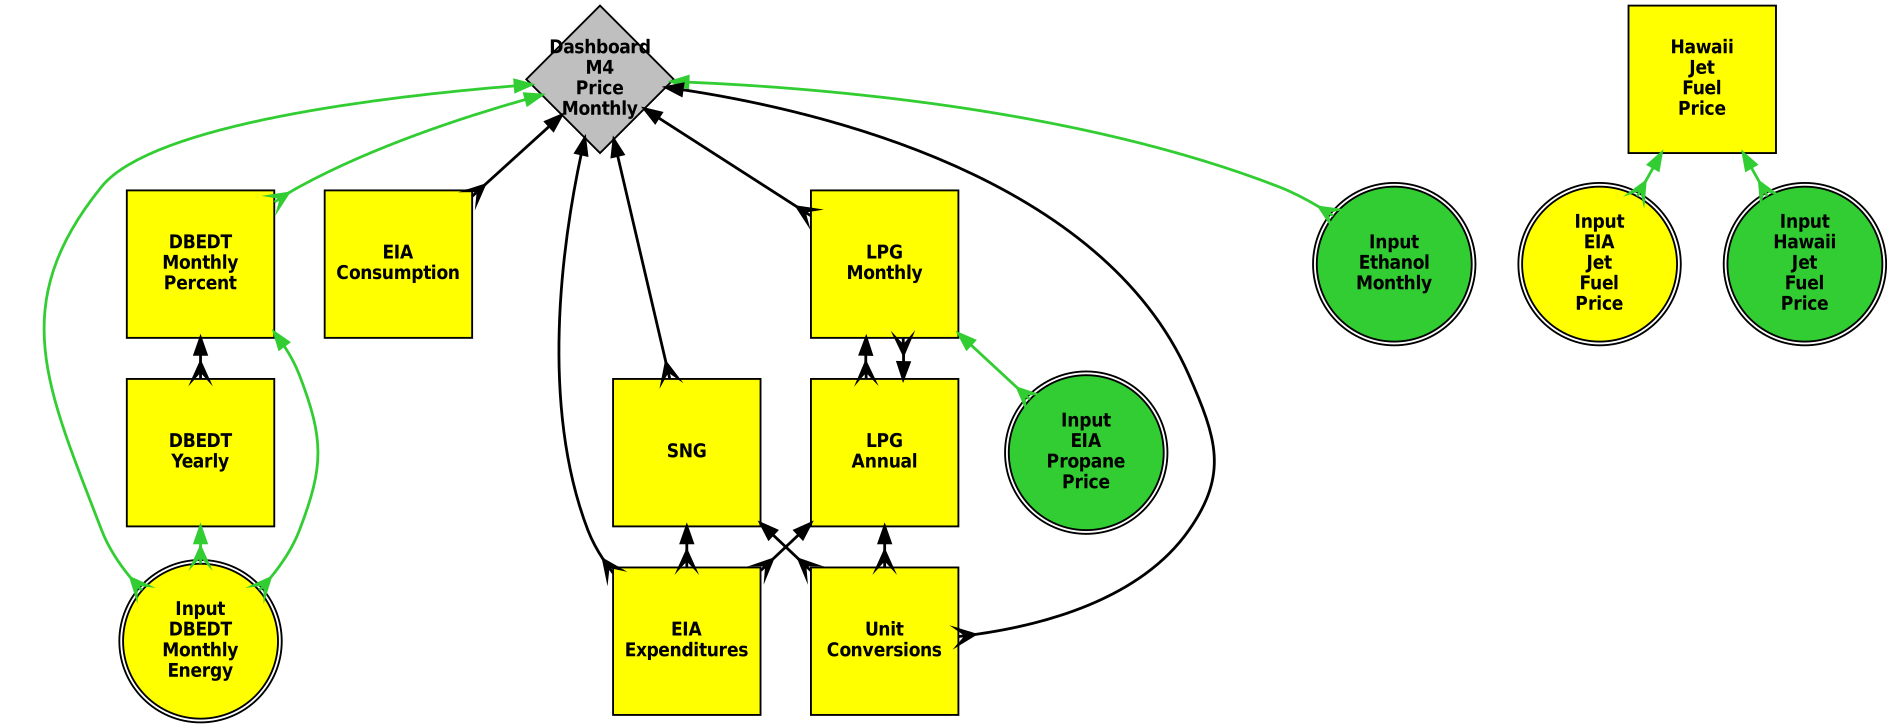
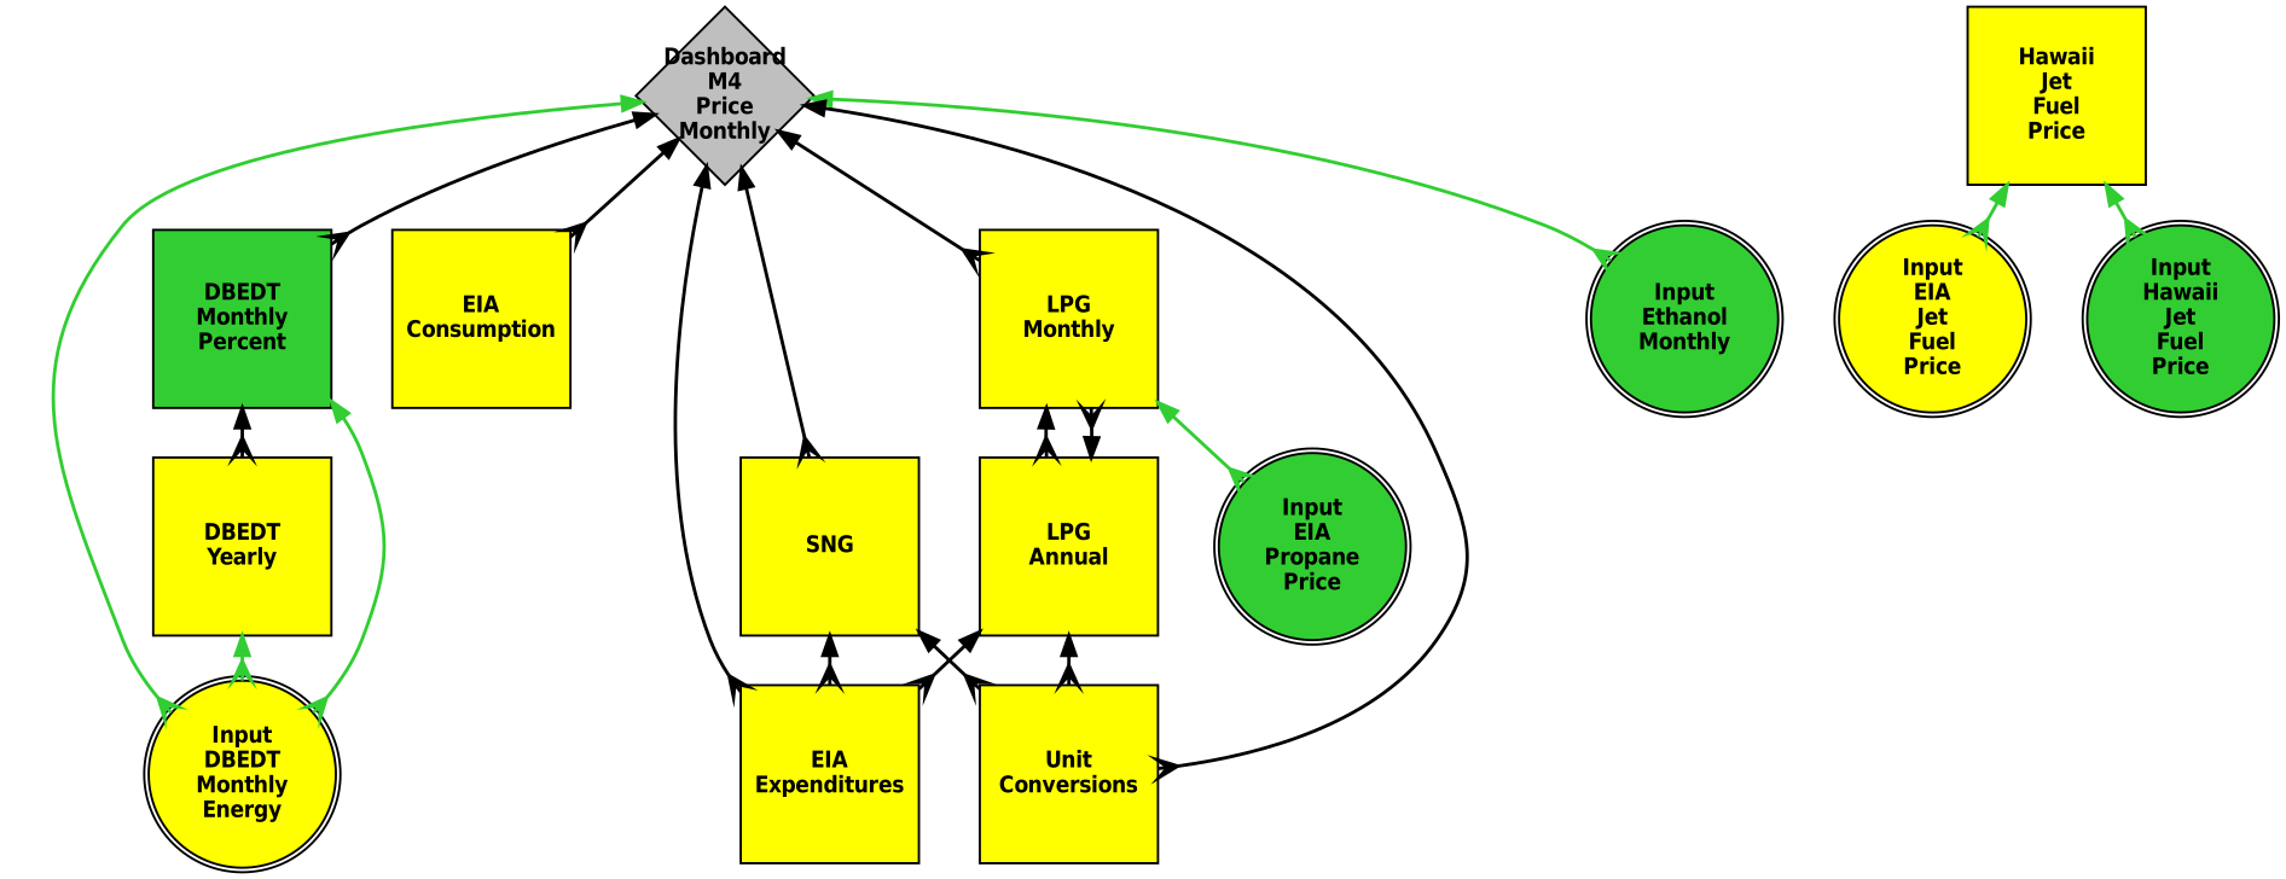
  digraph {
    nodesep=0.75
    node [fillcolor=yellow fixedsize=true fontname="Helvetica-Narrow-Bold" fontsize=20 penwidth=2 shape=box style=filled]
    edge [arrowhead=crow arrowsize=1.75 color=black dir=both penwidth=3]
    n1 [fillcolor=grey75 height=2.2 label="Dashboard\nM4\nPrice\nMonthly" shape=diamond width=2.2]
-   n2 [height=2.2 label="DBEDT\nMonthly\nPercent" width=2.2]
+   n2 [fillcolor=limegreen height=2.2 label="DBEDT\nMonthly\nPercent" width=2.2]
    n3 [height=2.2 label="EIA\nConsumption" width=2.2]
    n4 [height=2.2 label="EIA\nExpenditures" width=2.2]
    n5 [height=2.2 label="Input\nDBEDT\nMonthly\nEnergy" shape=doublecircle width=2.2]
    n6 [fillcolor=limegreen height=2.2 label="Input\nEthanol\nMonthly" shape=doublecircle width=2.2]
    n7 [height=2.2 label="LPG\nMonthly" width=2.2]
    n8 [height=2.2 label=SNG width=2.2]
    n9 [height=2.2 label="Unit\nConversions" width=2.2]
    n10 [height=2.2 label="DBEDT\nYearly" width=2.2]
    n11 [height=2.2 label="Hawaii\nJet\nFuel\nPrice" width=2.2]
    n12 [height=2.2 label="Input\nEIA\nJet\nFuel\nPrice" shape=doublecircle width=2.2]
    n13 [fillcolor=limegreen height=2.2 label="Input\nHawaii\nJet\nFuel\nPrice" shape=doublecircle width=2.2]
    n14 [fillcolor=limegreen height=2.2 label="Input\nEIA\nPropane\nPrice" shape=doublecircle width=2.2]
    n15 [height=2.2 label="LPG\nAnnual" width=2.2]
-   n1 -> n2 [color=limegreen]
+   n1 -> n2
    n1 -> n3
    n1 -> n4
    n1 -> n5 [color=limegreen]
    n1 -> n6 [color=limegreen]
    n1 -> n7
    n1 -> n8
    n1 -> n9
    n2 -> n5 [color=limegreen]
    n2 -> n10
    n7 -> n14 [color=limegreen]
    n7 -> n15
    n8 -> n4
    n8 -> n9
    n10 -> n5 [color=limegreen]
    n11 -> n12 [color=limegreen]
    n11 -> n13 [color=limegreen]
    n15 -> n4
    n15 -> n7
    n15 -> n9
  }
